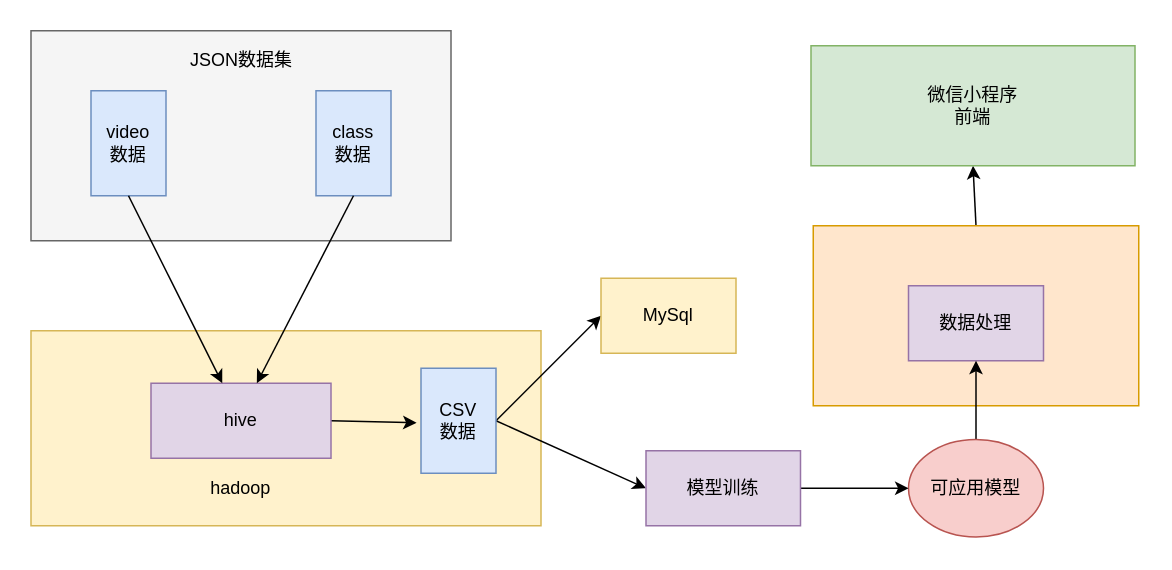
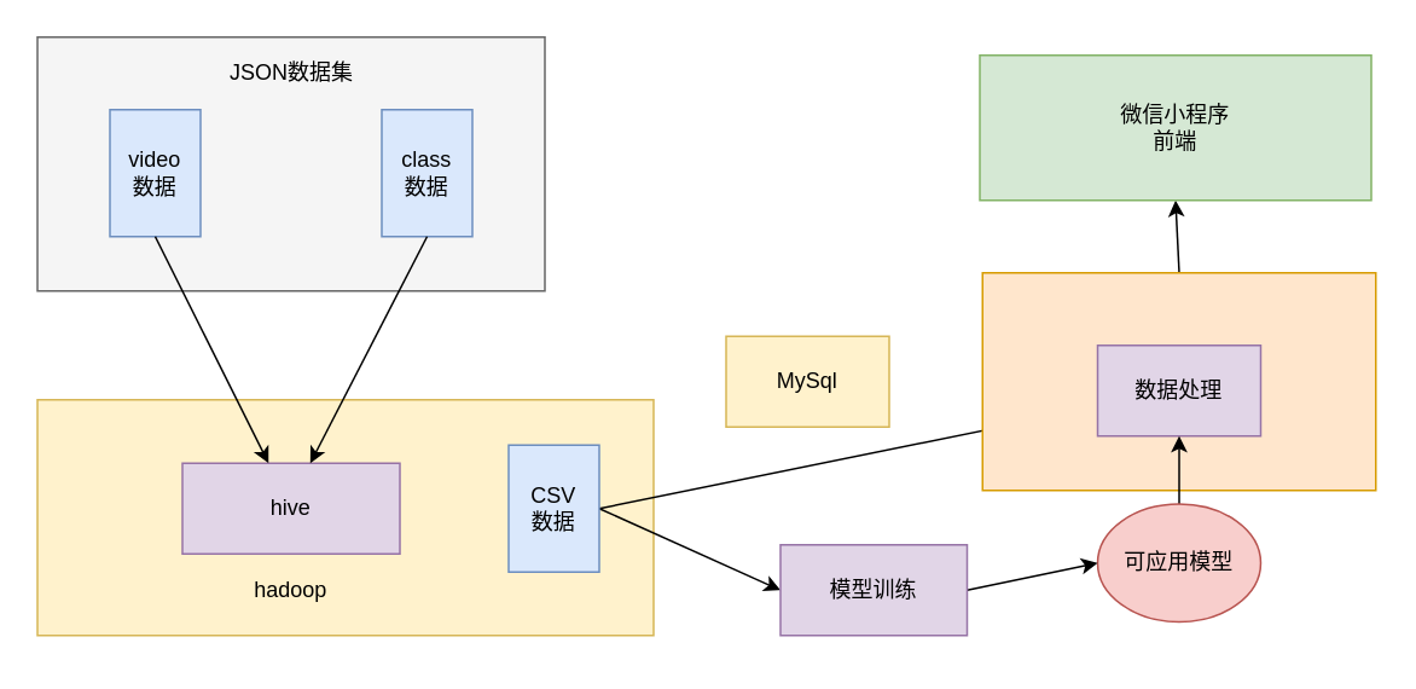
  <mxCell id="0" />
  <mxCell id="1" parent="0" />
  <mxCell id="2" value="" style="rounded=0;whiteSpace=wrap;html=1;fillColor=#f5f5f5;strokeColor=#666666;fontColor=#333333;" vertex="1" parent="1"><mxGeometry x="20" y="20" width="280" height="140" as="geometry" /></mxCell>
  <mxCell id="3" value="video&lt;br&gt;数据" style="rounded=0;whiteSpace=wrap;html=1;fillColor=#dae8fc;strokeColor=#6c8ebf;" vertex="1" parent="1"><mxGeometry x="60" y="60" width="50" height="70" as="geometry" /></mxCell>
  <mxCell id="4" value="class&lt;br&gt;数据" style="rounded=0;whiteSpace=wrap;html=1;fillColor=#dae8fc;strokeColor=#6c8ebf;" vertex="1" parent="1"><mxGeometry x="210" y="60" width="50" height="70" as="geometry" /></mxCell>
  <mxCell id="5" value="" style="rounded=0;whiteSpace=wrap;html=1;fillColor=#fff2cc;strokeColor=#d6b656;" vertex="1" parent="1"><mxGeometry x="20" y="220" width="340" height="130" as="geometry" /></mxCell>
- <mxCell id="6" style="edgeStyle=none;rounded=0;orthogonalLoop=1;jettySize=auto;html=1;exitX=1;exitY=0.5;exitDx=0;exitDy=0;entryX=-0.059;entryY=0.52;entryDx=0;entryDy=0;entryPerimeter=0;" edge="1" parent="1" source="7" target="10"><mxGeometry relative="1" as="geometry" /></mxCell>
  <mxCell id="7" value="hive" style="rounded=0;whiteSpace=wrap;html=1;fillColor=#e1d5e7;strokeColor=#9673a6;" vertex="1" parent="1"><mxGeometry x="100" y="255" width="120" height="50" as="geometry" /></mxCell>
  <mxCell id="8" style="edgeStyle=none;rounded=0;orthogonalLoop=1;jettySize=auto;html=1;exitX=1;exitY=0.5;exitDx=0;exitDy=0;entryX=0;entryY=0.5;entryDx=0;entryDy=0;" edge="1" parent="1" source="10" target="19"><mxGeometry relative="1" as="geometry" /></mxCell>
- <mxCell id="9" style="edgeStyle=none;rounded=0;orthogonalLoop=1;jettySize=auto;html=1;exitX=1;exitY=0.5;exitDx=0;exitDy=0;entryX=0;entryY=0.5;entryDx=0;entryDy=0;" edge="1" parent="1" source="10" target="11"><mxGeometry relative="1" as="geometry" /></mxCell>
+ <mxCell id="9" style="edgeStyle=none;rounded=0;orthogonalLoop=1;jettySize=auto;html=1;exitX=1;exitY=0.5;exitDx=0;exitDy=0;" edge="1" parent="1" source="10" target="15"><mxGeometry relative="1" as="geometry" /></mxCell>
  <mxCell id="10" value="CSV&lt;br&gt;数据" style="rounded=0;whiteSpace=wrap;html=1;fillColor=#dae8fc;strokeColor=#6c8ebf;" vertex="1" parent="1"><mxGeometry x="280" y="245" width="50" height="70" as="geometry" /></mxCell>
  <mxCell id="11" value="MySql" style="rounded=0;whiteSpace=wrap;html=1;fillColor=#fff2cc;strokeColor=#d6b656;" vertex="1" parent="1"><mxGeometry x="400" y="185" width="90" height="50" as="geometry" /></mxCell>
  <mxCell id="12" style="edgeStyle=none;rounded=0;orthogonalLoop=1;jettySize=auto;html=1;exitX=0.5;exitY=0;exitDx=0;exitDy=0;entryX=0.5;entryY=1;entryDx=0;entryDy=0;" edge="1" parent="1" source="13" target="14"><mxGeometry relative="1" as="geometry" /></mxCell>
  <mxCell id="13" value="" style="rounded=0;whiteSpace=wrap;html=1;fillColor=#ffe6cc;strokeColor=#d79b00;" vertex="1" parent="1"><mxGeometry x="541.5" y="150" width="217" height="120" as="geometry" /></mxCell>
  <mxCell id="14" value="微信小程序&lt;br&gt;前端" style="rounded=0;whiteSpace=wrap;html=1;fillColor=#d5e8d4;strokeColor=#82b366;" vertex="1" parent="1"><mxGeometry x="540" y="30" width="216" height="80" as="geometry" /></mxCell>
  <mxCell id="15" value="数据处理" style="rounded=0;whiteSpace=wrap;html=1;fillColor=#e1d5e7;strokeColor=#9673a6;" vertex="1" parent="1"><mxGeometry x="605" y="190" width="90" height="50" as="geometry" /></mxCell>
  <mxCell id="16" style="edgeStyle=none;rounded=0;orthogonalLoop=1;jettySize=auto;html=1;exitX=0.5;exitY=0;exitDx=0;exitDy=0;entryX=0.5;entryY=1;entryDx=0;entryDy=0;" edge="1" parent="1" source="17" target="15"><mxGeometry relative="1" as="geometry" /></mxCell>
- <mxCell id="17" value="可应用模型" style="ellipse;whiteSpace=wrap;html=1;fillColor=#f8cecc;strokeColor=#b85450;" vertex="1" parent="1"><mxGeometry x="605" y="292.5" width="90" height="65" as="geometry" /></mxCell>
+ <mxCell id="17" value="可应用模型" style="ellipse;whiteSpace=wrap;html=1;fillColor=#f8cecc;strokeColor=#b85450;" vertex="1" parent="1"><mxGeometry x="605" y="277.5" width="90" height="65" as="geometry" /></mxCell>
  <mxCell id="18" style="edgeStyle=none;rounded=0;orthogonalLoop=1;jettySize=auto;html=1;exitX=1;exitY=0.5;exitDx=0;exitDy=0;entryX=0;entryY=0.5;entryDx=0;entryDy=0;" edge="1" parent="1" source="19" target="17"><mxGeometry relative="1" as="geometry" /></mxCell>
  <mxCell id="19" value="模型训练" style="rounded=0;whiteSpace=wrap;html=1;fillColor=#e1d5e7;strokeColor=#9673a6;" vertex="1" parent="1"><mxGeometry x="430" y="300" width="103" height="50" as="geometry" /></mxCell>
  <mxCell id="20" value="JSON数据集" style="text;html=1;strokeColor=none;fillColor=none;align=center;verticalAlign=middle;whiteSpace=wrap;rounded=0;" vertex="1" parent="1"><mxGeometry x="117.5" y="30" width="85" height="20" as="geometry" /></mxCell>
  <mxCell id="21" value="hadoop" style="text;html=1;strokeColor=none;fillColor=none;align=center;verticalAlign=middle;whiteSpace=wrap;rounded=0;" vertex="1" parent="1"><mxGeometry x="140" y="315" width="40" height="20" as="geometry" /></mxCell>
  <mxCell id="22" style="rounded=0;orthogonalLoop=1;jettySize=auto;html=1;exitX=0.5;exitY=1;exitDx=0;exitDy=0;" edge="1" parent="1" source="3" target="7"><mxGeometry relative="1" as="geometry" /></mxCell>
  <mxCell id="23" style="edgeStyle=none;rounded=0;orthogonalLoop=1;jettySize=auto;html=1;exitX=0.5;exitY=1;exitDx=0;exitDy=0;entryX=0.588;entryY=0;entryDx=0;entryDy=0;entryPerimeter=0;" edge="1" parent="1" source="4" target="7"><mxGeometry relative="1" as="geometry" /></mxCell>
